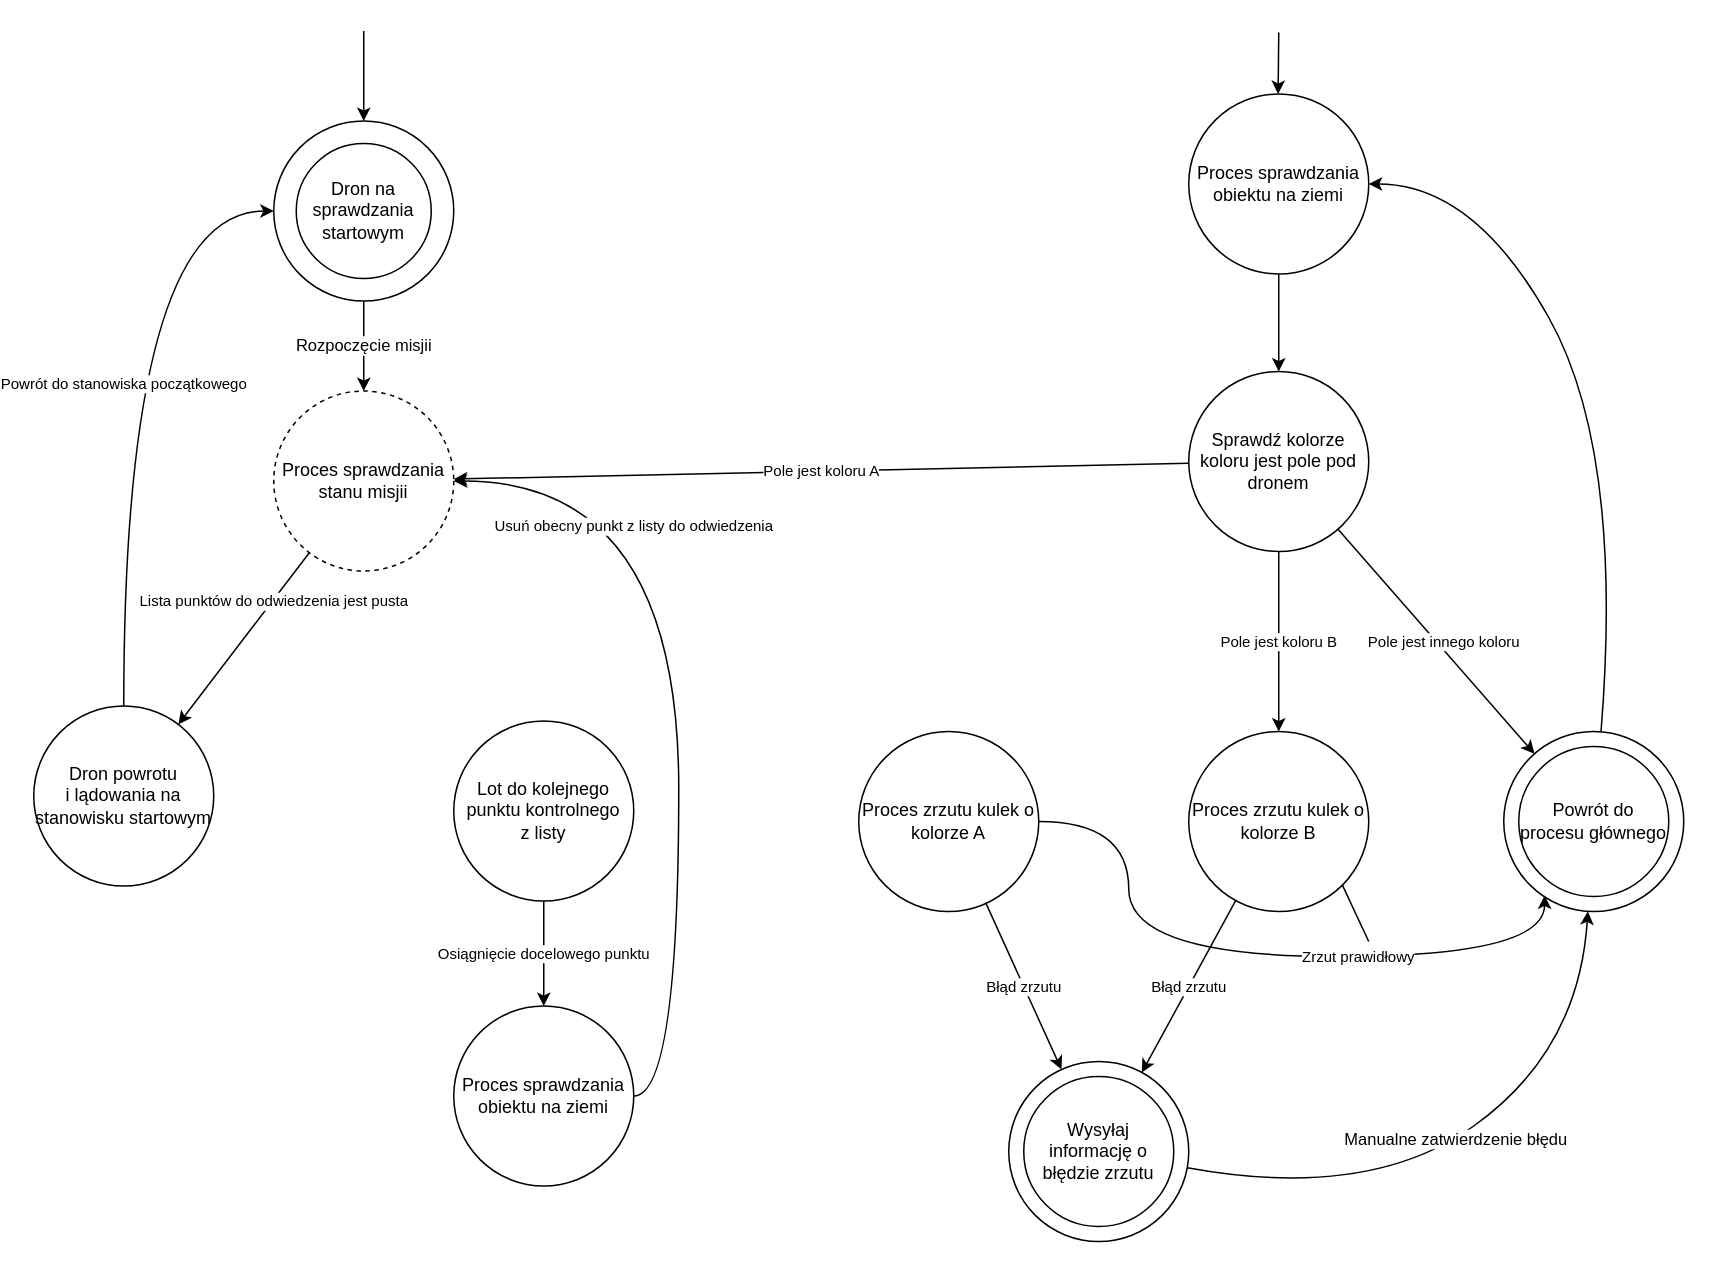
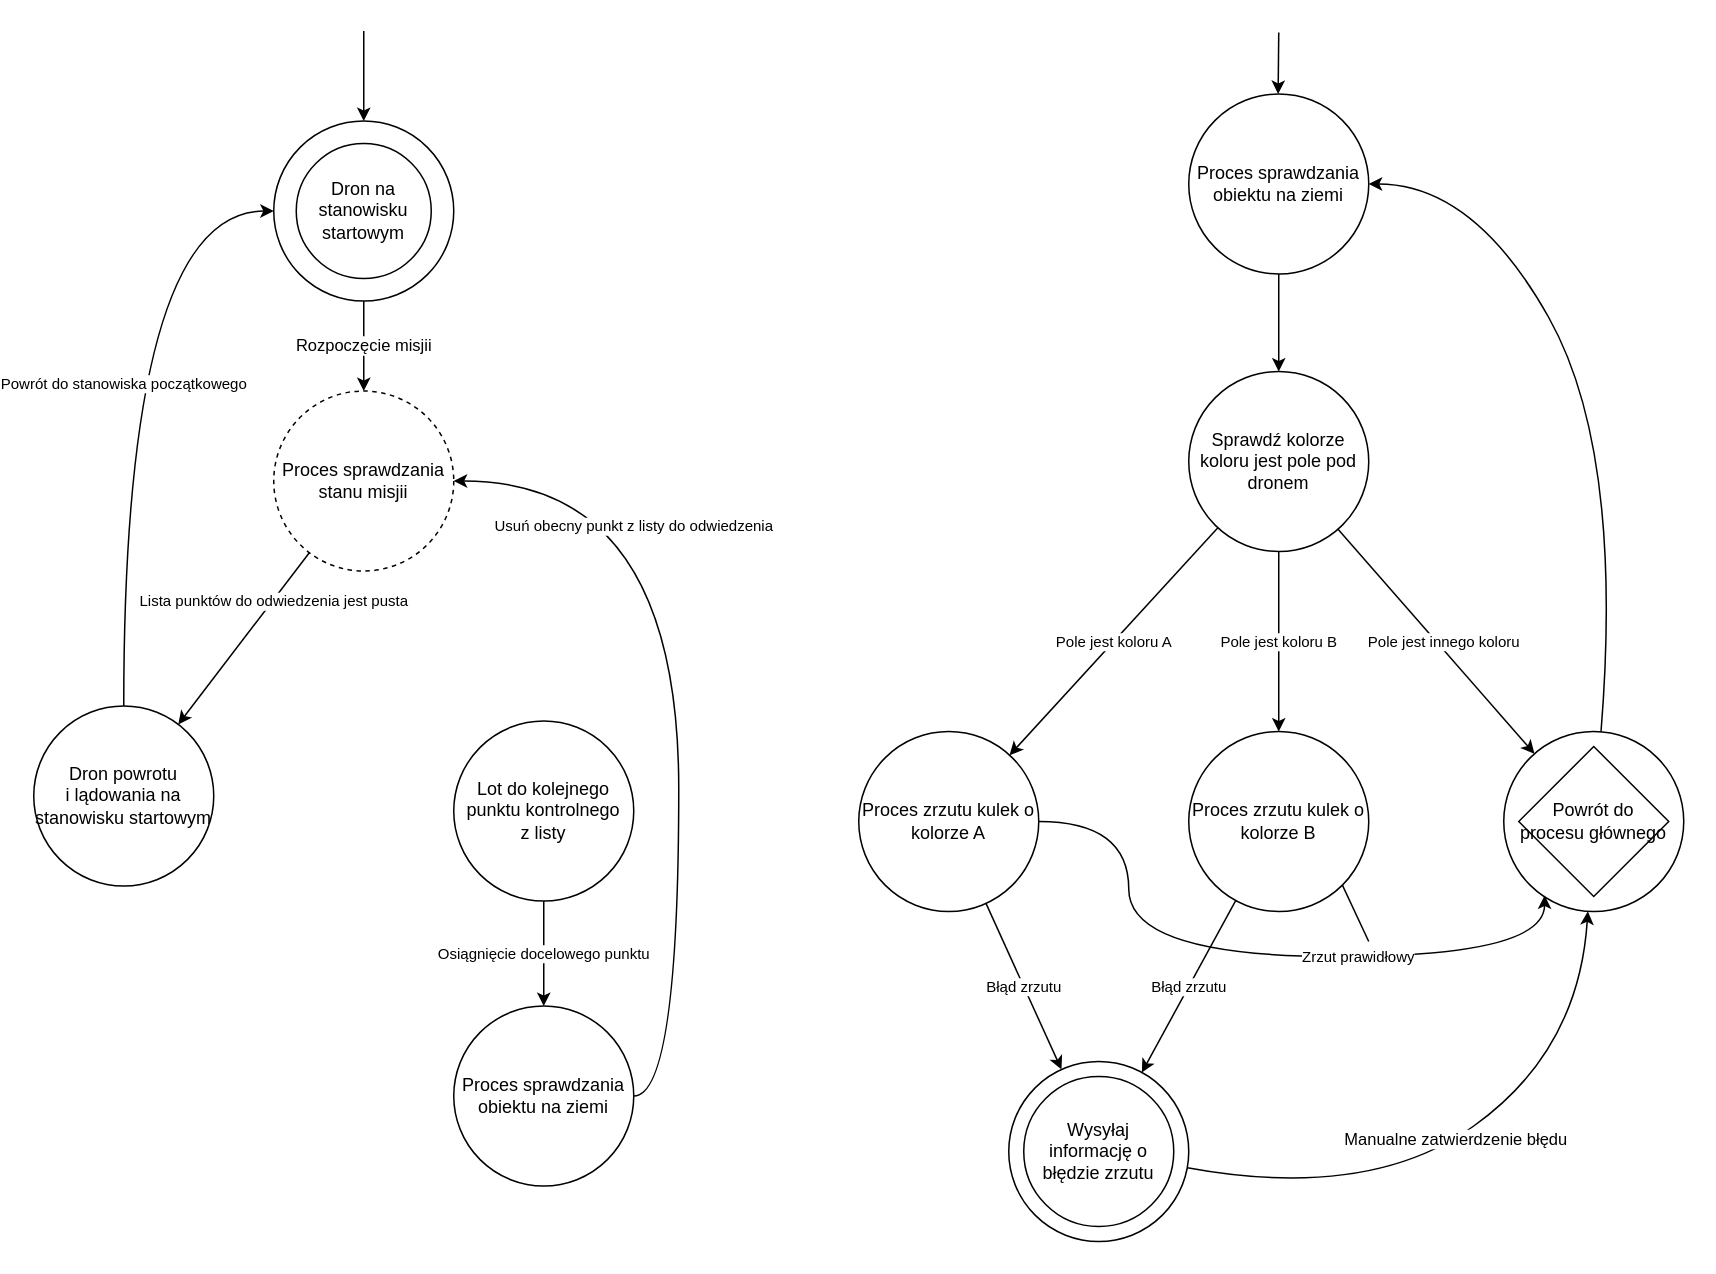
  <mxCell id="0" />
  <mxCell id="1" parent="0" />
  <mxCell id="2" value="Rozpoczęcie misjii" style="edgeStyle=orthogonalEdgeStyle;rounded=0;orthogonalLoop=1;jettySize=auto;html=1;" parent="1" source="3" target="22" edge="1"><mxGeometry relative="1" as="geometry"><mxPoint x="240" y="260" as="targetPoint" /></mxGeometry></mxCell>
  <mxCell id="3" value="" style="ellipse;whiteSpace=wrap;html=1;aspect=fixed;" parent="1" vertex="1"><mxGeometry x="180" y="80" width="120" height="120" as="geometry" /></mxCell>
- <mxCell id="4" value="Dron na sprawdzania startowym" style="ellipse;whiteSpace=wrap;html=1;aspect=fixed;" parent="1" vertex="1"><mxGeometry x="195" y="95" width="90" height="90" as="geometry" /></mxCell>
+ <mxCell id="4" value="Dron na stanowisku startowym" style="ellipse;whiteSpace=wrap;html=1;aspect=fixed;" parent="1" vertex="1"><mxGeometry x="195" y="95" width="90" height="90" as="geometry" /></mxCell>
  <mxCell id="5" value="Lot do kolejnego punktu kontrolnego &lt;br&gt;z listy" style="ellipse;whiteSpace=wrap;html=1;aspect=fixed;" parent="1" vertex="1"><mxGeometry x="300" y="480" width="120" height="120" as="geometry" /></mxCell>
  <mxCell id="6" value="" style="endArrow=classic;html=1;entryX=0.5;entryY=0;entryDx=0;entryDy=0;" parent="1" target="3" edge="1"><mxGeometry width="50" height="50" relative="1" as="geometry"><mxPoint x="240" y="20" as="sourcePoint" /><mxPoint x="230" y="60" as="targetPoint" /></mxGeometry></mxCell>
  <mxCell id="7" value="Dron powrotu &lt;br&gt;i lądowania na stanowisku startowym" style="ellipse;whiteSpace=wrap;html=1;aspect=fixed;" parent="1" vertex="1"><mxGeometry x="20" y="470" width="120" height="120" as="geometry" /></mxCell>
  <mxCell id="8" value="Osiągnięcie docelowego punktu" style="edgeStyle=orthogonalEdgeStyle;rounded=0;orthogonalLoop=1;jettySize=auto;html=1;fontSize=10;" parent="1" source="5" target="12" edge="1"><mxGeometry relative="1" as="geometry"><mxPoint x="360" y="785" as="sourcePoint" /></mxGeometry></mxCell>
  <mxCell id="9" value="Lista punktów do odwiedzenia jest pusta" style="endArrow=classic;html=1;labelBorderColor=none;fontSize=10;" parent="1" source="22" target="7" edge="1"><mxGeometry x="-0.445" y="1" width="50" height="50" relative="1" as="geometry"><mxPoint x="283.231" y="399.957" as="sourcePoint" /><mxPoint x="336.718" y="480.077" as="targetPoint" /><mxPoint as="offset" /></mxGeometry></mxCell>
  <mxCell id="10" value="Powrót do stanowiska początkowego" style="endArrow=classic;html=1;fontSize=10;entryX=0;entryY=0.5;entryDx=0;entryDy=0;edgeStyle=orthogonalEdgeStyle;curved=1;exitX=0.5;exitY=0;exitDx=0;exitDy=0;" parent="1" source="7" target="3" edge="1"><mxGeometry width="50" height="50" relative="1" as="geometry"><mxPoint x="-110" y="270" as="sourcePoint" /><mxPoint x="-60" y="220" as="targetPoint" /></mxGeometry></mxCell>
  <mxCell id="11" value="Usuń obecny punkt z listy do odwiedzenia" style="edgeStyle=orthogonalEdgeStyle;rounded=0;orthogonalLoop=1;jettySize=auto;html=1;fontSize=10;curved=1;entryX=1;entryY=0.5;entryDx=0;entryDy=0;" parent="1" source="12" target="22" edge="1"><mxGeometry x="0.593" y="30" relative="1" as="geometry"><Array as="points"><mxPoint x="450" y="730" /><mxPoint x="450" y="320" /></Array><mxPoint as="offset" /></mxGeometry></mxCell>
  <mxCell id="12" value="Proces sprawdzania obiektu na ziemi" style="ellipse;whiteSpace=wrap;html=1;aspect=fixed;" parent="1" vertex="1"><mxGeometry x="300" y="670" width="120" height="120" as="geometry" /></mxCell>
  <mxCell id="13" style="edgeStyle=orthogonalEdgeStyle;rounded=0;orthogonalLoop=1;jettySize=auto;html=1;fontSize=10;" parent="1" source="14" target="16" edge="1"><mxGeometry relative="1" as="geometry" /></mxCell>
  <mxCell id="14" value="Proces sprawdzania obiektu na ziemi" style="ellipse;whiteSpace=wrap;html=1;aspect=fixed;" parent="1" vertex="1"><mxGeometry x="790" y="62" width="120" height="120" as="geometry" /></mxCell>
  <mxCell id="15" value="" style="endArrow=classic;html=1;entryX=0.5;entryY=0;entryDx=0;entryDy=0;" parent="1" edge="1"><mxGeometry width="50" height="50" relative="1" as="geometry"><mxPoint x="850" y="21" as="sourcePoint" /><mxPoint x="849.58" y="62" as="targetPoint" /></mxGeometry></mxCell>
  <mxCell id="16" value="Sprawdź kolorze koloru jest pole pod dronem" style="ellipse;whiteSpace=wrap;html=1;aspect=fixed;" parent="1" vertex="1"><mxGeometry x="790" y="247" width="120" height="120" as="geometry" /></mxCell>
  <mxCell id="17" value="Proces zrzutu kulek o kolorze A" style="ellipse;whiteSpace=wrap;html=1;aspect=fixed;" parent="1" vertex="1"><mxGeometry x="570" y="487" width="120" height="120" as="geometry" /></mxCell>
  <mxCell id="18" value="Proces zrzutu kulek o kolorze B" style="ellipse;whiteSpace=wrap;html=1;aspect=fixed;" parent="1" vertex="1"><mxGeometry x="790" y="487" width="120" height="120" as="geometry" /></mxCell>
  <mxCell id="19" value="Pole jest koloru B" style="endArrow=classic;html=1;fontSize=10;" parent="1" source="16" target="18" edge="1"><mxGeometry width="50" height="50" relative="1" as="geometry"><mxPoint x="878.599" y="366.996" as="sourcePoint" /><mxPoint x="860" y="401.06" as="targetPoint" /></mxGeometry></mxCell>
- <mxCell id="20" value="Pole jest koloru A" style="endArrow=classic;html=1;labelBorderColor=none;fontSize=10;" parent="1" source="16" target="22" edge="1"><mxGeometry width="50" height="50" relative="1" as="geometry"><mxPoint x="801.401" y="366.996" as="sourcePoint" /><mxPoint x="936.718" y="461.137" as="targetPoint" /><mxPoint as="offset" /></mxGeometry></mxCell>
+ <mxCell id="20" value="Pole jest koloru A" style="endArrow=classic;html=1;labelBorderColor=none;fontSize=10;" parent="1" source="16" target="17" edge="1"><mxGeometry width="50" height="50" relative="1" as="geometry"><mxPoint x="801.401" y="366.996" as="sourcePoint" /><mxPoint x="936.718" y="461.137" as="targetPoint" /><mxPoint as="offset" /></mxGeometry></mxCell>
  <mxCell id="21" value="Pole jest innego koloru" style="endArrow=classic;html=1;labelBorderColor=none;fontSize=10;" parent="1" source="16" target="23" edge="1"><mxGeometry x="0.033" y="4" width="50" height="50" relative="1" as="geometry"><mxPoint x="1259.405" y="351.182" as="sourcePoint" /><mxPoint x="1386.718" y="461.137" as="targetPoint" /><mxPoint as="offset" /></mxGeometry></mxCell>
  <mxCell id="22" value="Proces sprawdzania stanu misjii" style="ellipse;whiteSpace=wrap;html=1;aspect=fixed;dashed=1;" parent="1" vertex="1"><mxGeometry x="180" y="260" width="120" height="120" as="geometry" /></mxCell>
  <mxCell id="23" value="" style="ellipse;whiteSpace=wrap;html=1;aspect=fixed;" parent="1" vertex="1"><mxGeometry x="1000" y="487" width="120" height="120" as="geometry" /></mxCell>
- <mxCell id="24" value="&lt;span&gt;Powrót do procesu głównego&lt;/span&gt;" style="ellipse;whiteSpace=wrap;html=1;aspect=fixed;" parent="1" vertex="1"><mxGeometry x="1010" y="497" width="100" height="100" as="geometry" /></mxCell>
+ <mxCell id="24" value="&lt;span&gt;Powrót do procesu głównego&lt;/span&gt;" style="rhombus;whiteSpace=wrap;html=1;aspect=fixed;" parent="1" vertex="1"><mxGeometry x="1010" y="497" width="100" height="100" as="geometry" /></mxCell>
  <mxCell id="25" value="" style="ellipse;whiteSpace=wrap;html=1;aspect=fixed;" parent="1" vertex="1"><mxGeometry x="670" y="707" width="120" height="120" as="geometry" /></mxCell>
  <mxCell id="26" value="Wysyłaj informację o błędzie zrzutu" style="ellipse;whiteSpace=wrap;html=1;aspect=fixed;" parent="1" vertex="1"><mxGeometry x="680" y="717" width="100" height="100" as="geometry" /></mxCell>
  <mxCell id="27" value="Zrzut prawidłowy" style="endArrow=classic;html=1;fontSize=10;entryX=0.227;entryY=0.911;entryDx=0;entryDy=0;exitX=1;exitY=0.5;exitDx=0;exitDy=0;edgeStyle=orthogonalEdgeStyle;curved=1;entryPerimeter=0;" parent="1" source="17" target="23" edge="1"><mxGeometry x="0.295" width="50" height="50" relative="1" as="geometry"><mxPoint x="740" y="617" as="sourcePoint" /><mxPoint x="790" y="567" as="targetPoint" /><Array as="points"><mxPoint x="750" y="547" /><mxPoint x="750" y="637" /><mxPoint x="1027" y="637" /></Array><mxPoint as="offset" /></mxGeometry></mxCell>
  <mxCell id="28" value="" style="endArrow=none;html=1;fontSize=10;exitX=1;exitY=1;exitDx=0;exitDy=0;" parent="1" source="18" edge="1"><mxGeometry width="50" height="50" relative="1" as="geometry"><mxPoint x="750" y="767" as="sourcePoint" /><mxPoint x="910" y="627" as="targetPoint" /></mxGeometry></mxCell>
  <mxCell id="29" value="Błąd zrzutu" style="endArrow=classic;html=1;fontSize=10;" parent="1" source="17" target="25" edge="1"><mxGeometry width="50" height="50" relative="1" as="geometry"><mxPoint x="750" y="767" as="sourcePoint" /><mxPoint x="800" y="717" as="targetPoint" /></mxGeometry></mxCell>
  <mxCell id="30" value="Błąd zrzutu" style="endArrow=classic;html=1;fontSize=10;" parent="1" source="18" target="25" edge="1"><mxGeometry width="50" height="50" relative="1" as="geometry"><mxPoint x="640" y="617" as="sourcePoint" /><mxPoint x="740" y="777" as="targetPoint" /></mxGeometry></mxCell>
  <mxCell id="31" value="" style="curved=1;endArrow=classic;html=1;" edge="1" parent="1" source="23" target="14"><mxGeometry width="50" height="50" relative="1" as="geometry"><mxPoint x="710" y="390" as="sourcePoint" /><mxPoint x="760" y="340" as="targetPoint" /><Array as="points"><mxPoint x="1080" y="300" /><mxPoint x="980" y="122" /></Array></mxGeometry></mxCell>
  <mxCell id="32" value="Manualne zatwierdzenie błędu" style="curved=1;endArrow=classic;html=1;" edge="1" parent="1" source="25" target="23"><mxGeometry width="50" height="50" relative="1" as="geometry"><mxPoint x="580" y="510" as="sourcePoint" /><mxPoint x="630" y="460" as="targetPoint" /><Array as="points"><mxPoint x="910" y="800" /><mxPoint x="1050" y="700" /></Array></mxGeometry></mxCell>
